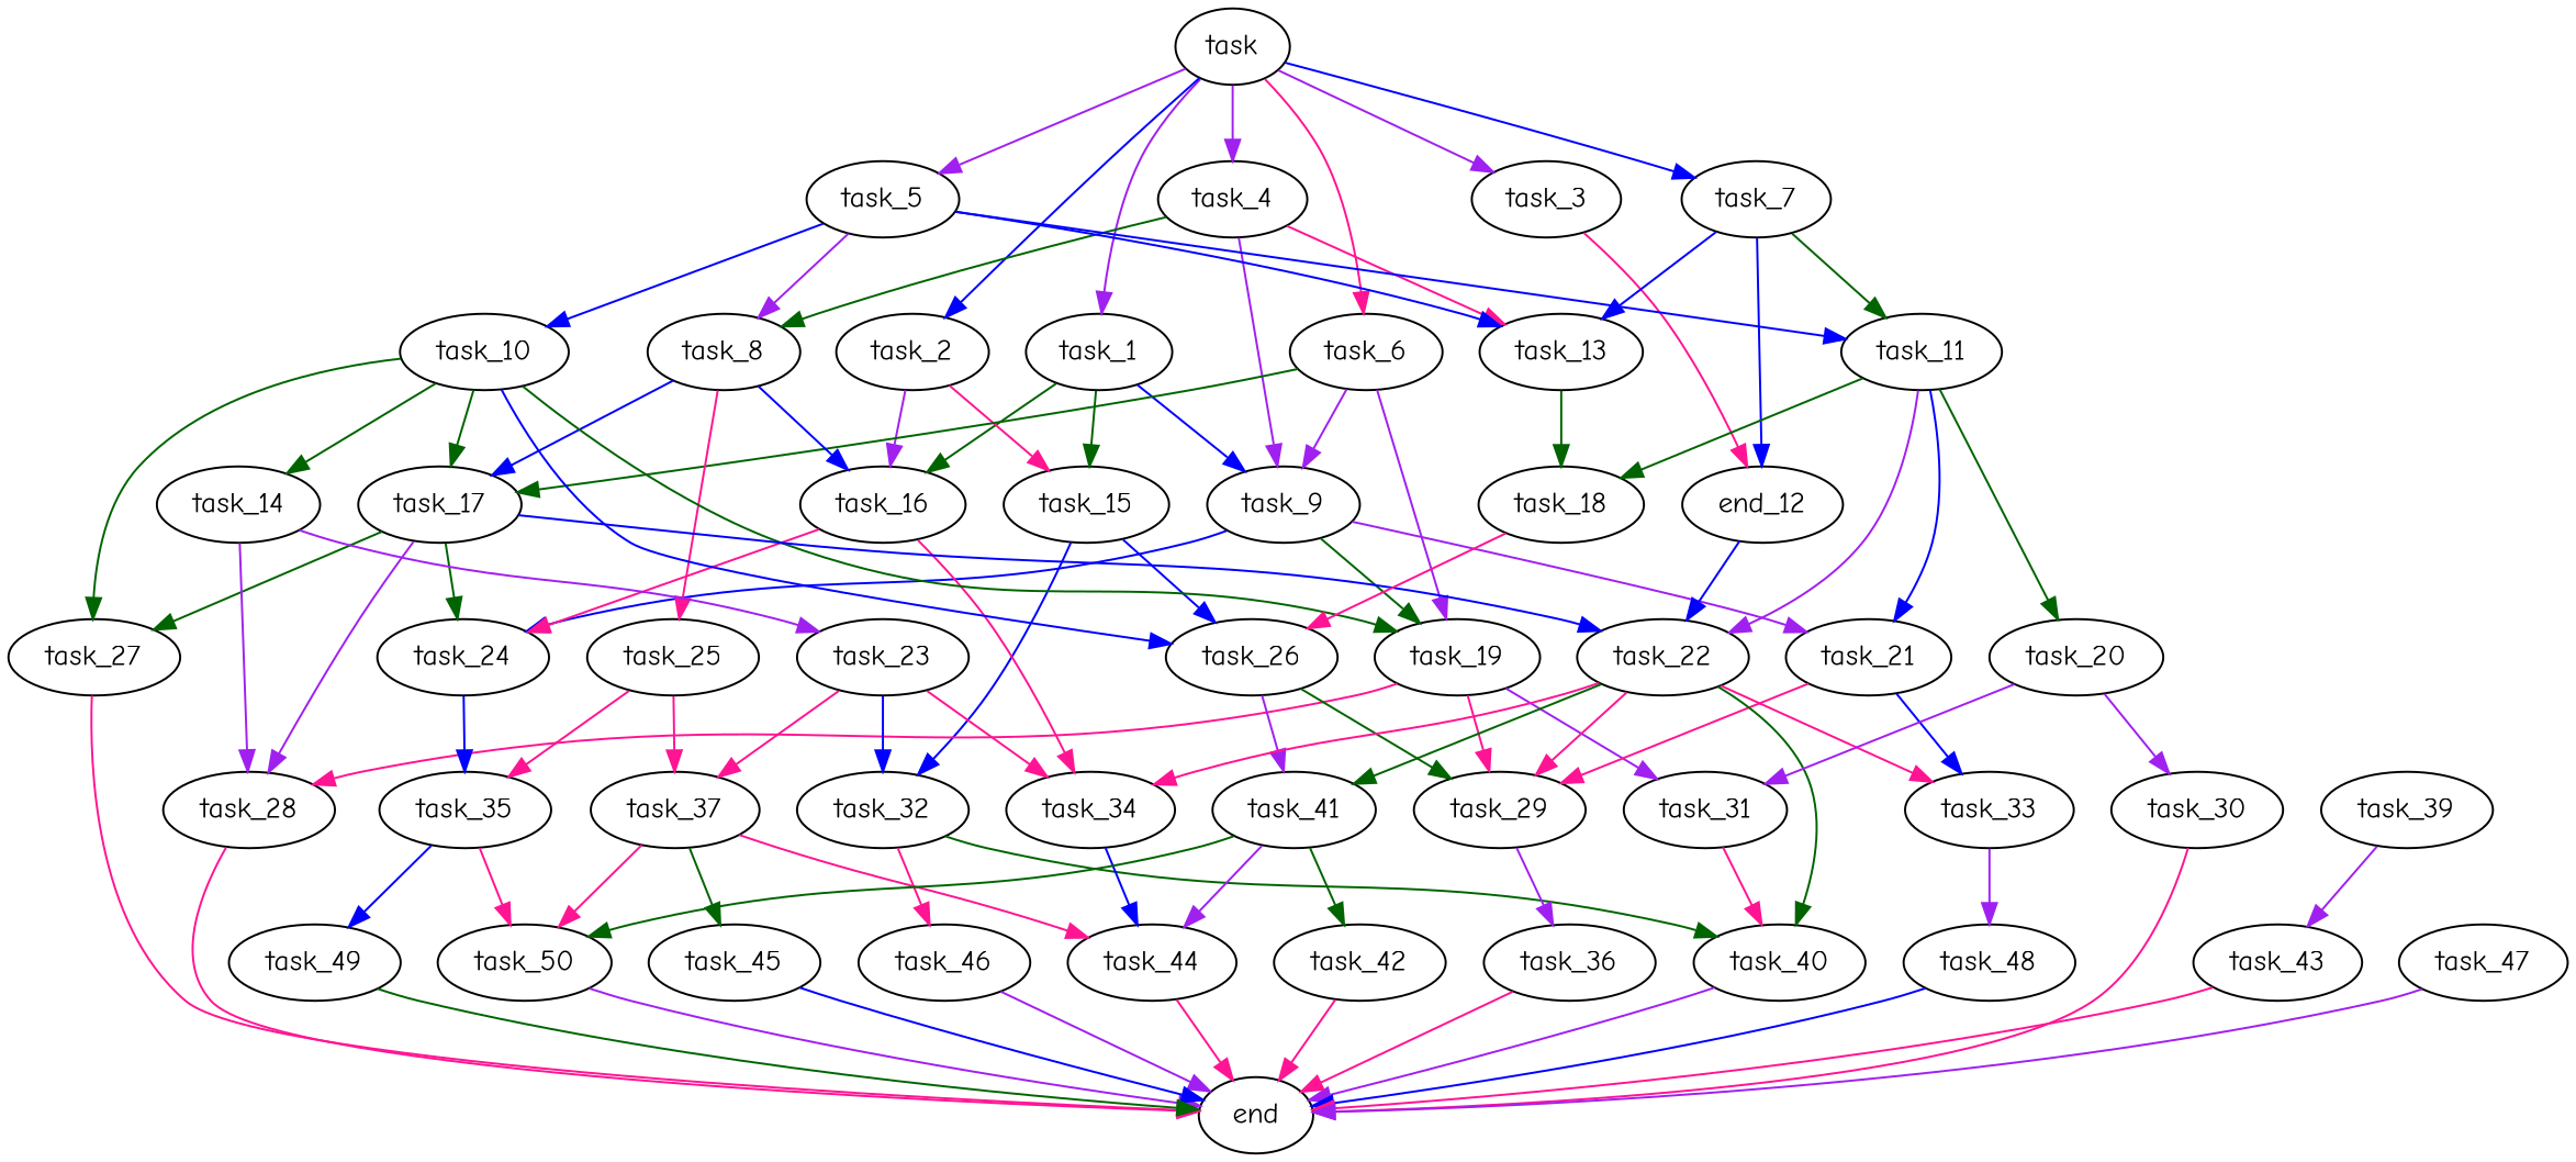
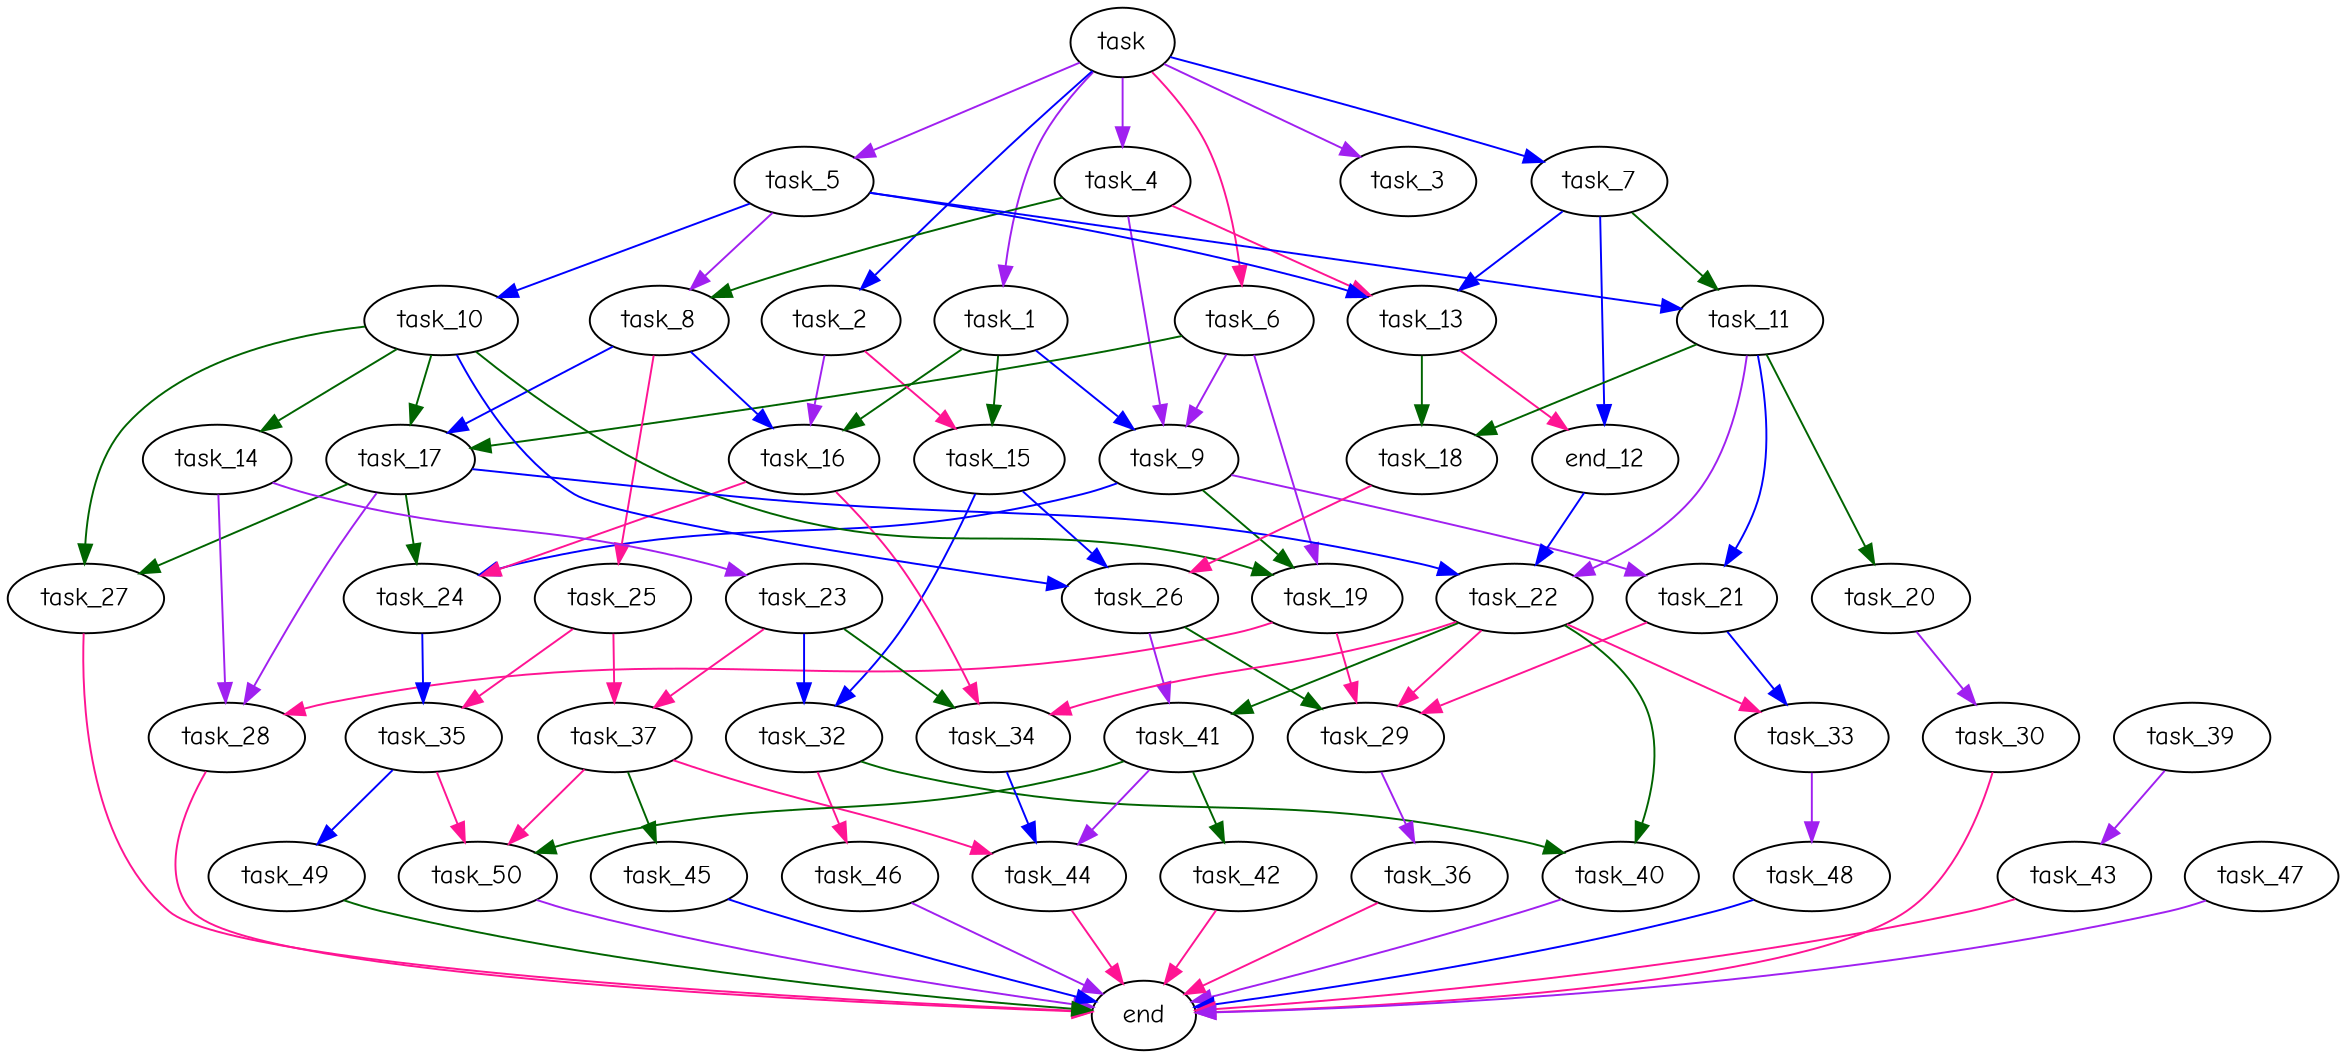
  digraph {
    fontname="Comic Neue"
    node [fontname="Comic Neue"]
    edge [color=deeppink fontname="Comic Neue"]
    n1 [label=task]
    task_1
    task_2
    task_3
    task_4
    task_5
    task_6
    task_7
    task_9
    task_15
    task_16
    n12 [label=end_12]
    task_8
    task_13
    task_10
    task_11
    task_17
    task_19
    task_21
    task_24
    task_26
    task_32
    task_34
    task_22
    task_25
    task_18
    task_14
    task_27
    task_20
    task_28
    task_29
-   task_31
    task_37
    task_35
    task_33
    task_23
    task_41
    end
    task_30
    task_40
    task_46
    task_44
    task_36
    task_48
    task_39
    task_43
    task_50
    task_42
    task_45
    task_49
    task_47
    n1 -> task_1 [color=purple]
    n1 -> task_2 [color=blue]
    n1 -> task_3 [color=purple]
    n1 -> task_4 [color=purple]
    n1 -> task_5 [color=purple]
    n1 -> task_6
    n1 -> task_7 [color=blue]
    task_1 -> task_9 [color=blue]
    task_1 -> task_15 [color=darkgreen]
    task_1 -> task_16 [color=darkgreen]
    task_2 -> task_15
    task_2 -> task_16 [color=purple]
-   task_3 -> n12
+   task_13 -> n12
    task_4 -> task_9 [color=purple]
    task_4 -> task_8 [color=darkgreen]
    task_4 -> task_13
    task_5 -> task_8 [color=purple]
    task_5 -> task_13 [color=blue]
    task_5 -> task_10 [color=blue]
    task_5 -> task_11 [color=blue]
    task_6 -> task_9 [color=purple]
    task_6 -> task_17 [color=darkgreen]
    task_6 -> task_19 [color=purple]
    task_7 -> n12 [color=blue]
    task_7 -> task_13 [color=blue]
    task_7 -> task_11 [color=darkgreen]
    task_9 -> task_19 [color=darkgreen]
    task_9 -> task_21 [color=purple]
    task_9 -> task_24 [color=blue]
    task_15 -> task_26 [color=blue]
    task_15 -> task_32 [color=blue]
    task_16 -> task_24
    task_16 -> task_34
    n12 -> task_22 [color=blue]
    task_8 -> task_16 [color=blue]
    task_8 -> task_17 [color=blue]
    task_8 -> task_25
    task_13 -> task_18 [color=darkgreen]
    task_10 -> task_17 [color=darkgreen]
    task_10 -> task_19 [color=darkgreen]
    task_10 -> task_26 [color=blue]
    task_10 -> task_14 [color=darkgreen]
    task_10 -> task_27 [color=darkgreen]
    task_11 -> task_21 [color=blue]
    task_11 -> task_22 [color=purple]
    task_11 -> task_18 [color=darkgreen]
    task_11 -> task_20 [color=darkgreen]
    task_17 -> task_24 [color=darkgreen]
    task_17 -> task_22 [color=blue]
    task_17 -> task_27 [color=darkgreen]
    task_17 -> task_28 [color=purple]
    task_19 -> task_28
    task_19 -> task_29
-   task_19 -> task_31 [color=purple]
    task_21 -> task_29
    task_21 -> task_33 [color=blue]
    task_24 -> task_35 [color=blue]
    task_26 -> task_29 [color=darkgreen]
    task_26 -> task_41 [color=purple]
    task_32 -> task_40 [color=darkgreen]
    task_32 -> task_46
    task_34 -> task_44 [color=blue]
    task_22 -> task_34
    task_22 -> task_29
    task_22 -> task_33
    task_22 -> task_41 [color=darkgreen]
    task_22 -> task_40 [color=darkgreen]
    task_25 -> task_37
    task_25 -> task_35
    task_18 -> task_26
    task_14 -> task_28 [color=purple]
    task_14 -> task_23 [color=purple]
    task_27 -> end
-   task_20 -> task_31 [color=purple]
    task_20 -> task_30 [color=purple]
    task_28 -> end
    task_29 -> task_36 [color=purple]
-   task_31 -> task_40
    task_37 -> task_44
    task_37 -> task_50
    task_37 -> task_45 [color=darkgreen]
    task_35 -> task_50
    task_35 -> task_49 [color=blue]
    task_33 -> task_48 [color=purple]
    task_23 -> task_32 [color=blue]
-   task_23 -> task_34
+   task_23 -> task_34 [color=darkgreen]
    task_23 -> task_37
    task_41 -> task_44 [color=purple]
    task_41 -> task_50 [color=darkgreen]
    task_41 -> task_42 [color=darkgreen]
    task_30 -> end
    task_40 -> end [color=purple]
    task_46 -> end [color=purple]
    task_44 -> end
    task_36 -> end
    task_48 -> end [color=blue]
    task_39 -> task_43 [color=purple]
    task_43 -> end
    task_50 -> end [color=purple]
    task_42 -> end
    task_45 -> end [color=blue]
    task_49 -> end [color=darkgreen]
    task_47 -> end [color=purple]
  }
